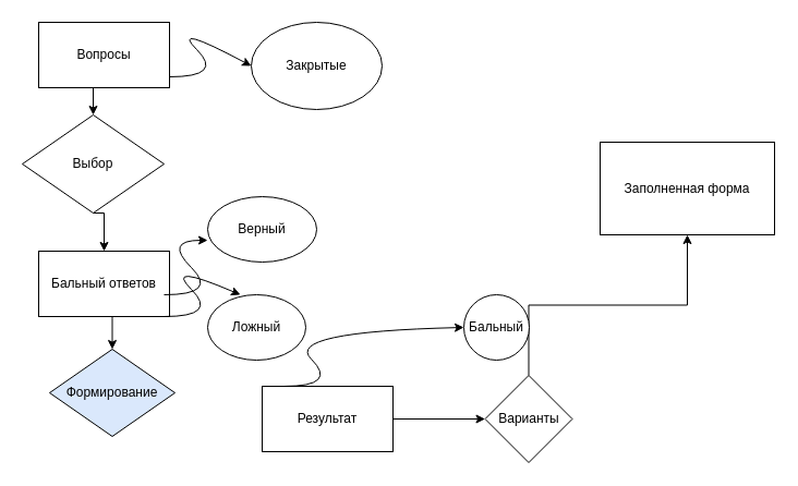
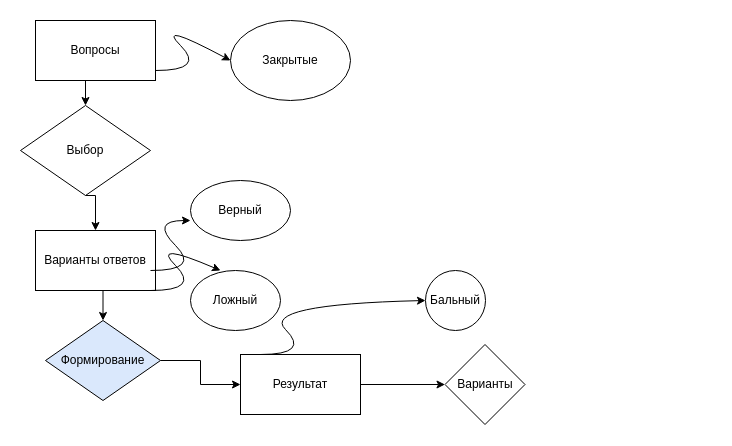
  <mxCell id="0" />
  <mxCell id="1" parent="0" />
  <mxCell id="2" style="edgeStyle=orthogonalEdgeStyle;rounded=0;orthogonalLoop=1;jettySize=auto;html=1;exitX=0.5;exitY=1;exitDx=0;exitDy=0;entryX=0.5;entryY=0;entryDx=0;entryDy=0;" edge="1" parent="1" source="3" target="5"><mxGeometry relative="1" as="geometry" /></mxCell>
  <mxCell id="3" value="Вопросы" style="rounded=0;whiteSpace=wrap;html=1;" vertex="1" parent="1"><mxGeometry x="35" y="20" width="120" height="60" as="geometry" /></mxCell>
  <mxCell id="4" style="edgeStyle=orthogonalEdgeStyle;rounded=0;orthogonalLoop=1;jettySize=auto;html=1;exitX=0.5;exitY=1;exitDx=0;exitDy=0;entryX=0.5;entryY=0;entryDx=0;entryDy=0;" edge="1" parent="1" source="5" target="7"><mxGeometry relative="1" as="geometry" /></mxCell>
  <mxCell id="5" value="Выбор" style="rhombus;whiteSpace=wrap;html=1;" vertex="1" parent="1"><mxGeometry x="20" y="105" width="130" height="90" as="geometry" /></mxCell>
  <mxCell id="6" style="edgeStyle=orthogonalEdgeStyle;rounded=0;orthogonalLoop=1;jettySize=auto;html=1;exitX=0.5;exitY=1;exitDx=0;exitDy=0;entryX=0.5;entryY=0;entryDx=0;entryDy=0;" edge="1" parent="1" source="7" target="9"><mxGeometry relative="1" as="geometry" /></mxCell>
- <mxCell id="7" value="Бальный ответов" style="rounded=0;whiteSpace=wrap;html=1;" vertex="1" parent="1"><mxGeometry x="35" y="230" width="120" height="60" as="geometry" /></mxCell>
+ <mxCell id="7" value="Варианты ответов" style="rounded=0;whiteSpace=wrap;html=1;" vertex="1" parent="1"><mxGeometry x="35" y="230" width="120" height="60" as="geometry" /></mxCell>
+ <mxCell id="8" style="edgeStyle=orthogonalEdgeStyle;rounded=0;orthogonalLoop=1;jettySize=auto;html=1;exitX=1;exitY=0.5;exitDx=0;exitDy=0;entryX=0;entryY=0.5;entryDx=0;entryDy=0;" edge="1" parent="1" source="9" target="13"><mxGeometry relative="1" as="geometry" /></mxCell>
  <mxCell id="9" value="Формирование" style="rhombus;whiteSpace=wrap;html=1;fillColor=#dae8fc;" vertex="1" parent="1"><mxGeometry x="45" y="320" width="115" height="80" as="geometry" /></mxCell>
- <mxCell id="10" style="edgeStyle=orthogonalEdgeStyle;rounded=0;orthogonalLoop=1;jettySize=auto;html=1;exitX=0.5;exitY=0;exitDx=0;exitDy=0;entryX=0.5;entryY=1;entryDx=0;entryDy=0;" edge="1" parent="1" source="11" target="14"><mxGeometry relative="1" as="geometry" /></mxCell>
  <mxCell id="11" value="Варианты" style="rhombus;whiteSpace=wrap;html=1;" vertex="1" parent="1"><mxGeometry x="444.5" y="344" width="80" height="80" as="geometry" /></mxCell>
  <mxCell id="12" style="edgeStyle=orthogonalEdgeStyle;rounded=0;orthogonalLoop=1;jettySize=auto;html=1;exitX=1;exitY=0.5;exitDx=0;exitDy=0;entryX=0;entryY=0.5;entryDx=0;entryDy=0;" edge="1" parent="1" source="13" target="11"><mxGeometry relative="1" as="geometry" /></mxCell>
  <mxCell id="13" value="Результат" style="rounded=0;whiteSpace=wrap;html=1;" vertex="1" parent="1"><mxGeometry x="240" y="354" width="120" height="60" as="geometry" /></mxCell>
- <mxCell id="14" value="Заполненная форма" style="rounded=0;whiteSpace=wrap;html=1;" vertex="1" parent="1"><mxGeometry x="550" y="130" width="160" height="85" as="geometry" /></mxCell>
  <mxCell id="15" value="Закрытые" style="ellipse;whiteSpace=wrap;html=1;" vertex="1" parent="1"><mxGeometry x="230" y="20" width="120" height="80" as="geometry" /></mxCell>
  <mxCell id="16" value="Верный" style="ellipse;whiteSpace=wrap;html=1;" vertex="1" parent="1"><mxGeometry x="190" y="180" width="100" height="60" as="geometry" /></mxCell>
  <mxCell id="17" value="Ложный" style="ellipse;whiteSpace=wrap;html=1;" vertex="1" parent="1"><mxGeometry x="190" y="270" width="90" height="60" as="geometry" /></mxCell>
  <mxCell id="18" value="Бальный" style="ellipse;whiteSpace=wrap;html=1;" vertex="1" parent="1"><mxGeometry x="425" y="270" width="60" height="60" as="geometry" /></mxCell>
  <mxCell id="19" value="" style="curved=1;endArrow=classic;html=1;rounded=0;entryX=0;entryY=0.5;entryDx=0;entryDy=0;" edge="1" parent="1" target="15"><mxGeometry width="50" height="50" relative="1" as="geometry"><mxPoint x="155" y="70" as="sourcePoint" /><mxPoint x="205" y="20" as="targetPoint" /><Array as="points"><mxPoint x="205" y="70" /><mxPoint x="155" y="20" /></Array></mxGeometry></mxCell>
  <mxCell id="20" value="" style="curved=1;endArrow=classic;html=1;rounded=0;entryX=0;entryY=0.5;entryDx=0;entryDy=0;" edge="1" parent="1" target="18"><mxGeometry width="50" height="50" relative="1" as="geometry"><mxPoint x="260" y="354" as="sourcePoint" /><mxPoint x="310" y="304" as="targetPoint" /><Array as="points"><mxPoint x="310" y="354" /><mxPoint x="260" y="304" /></Array></mxGeometry></mxCell>
  <mxCell id="21" value="" style="curved=1;endArrow=classic;html=1;rounded=0;" edge="1" parent="1"><mxGeometry width="50" height="50" relative="1" as="geometry"><mxPoint x="150" y="270" as="sourcePoint" /><mxPoint x="190" y="220" as="targetPoint" /><Array as="points"><mxPoint x="200" y="270" /><mxPoint x="150" y="220" /></Array></mxGeometry></mxCell>
  <mxCell id="22" value="" style="curved=1;endArrow=classic;html=1;rounded=0;" edge="1" parent="1"><mxGeometry width="50" height="50" relative="1" as="geometry"><mxPoint x="150" y="290" as="sourcePoint" /><mxPoint x="220" y="270" as="targetPoint" /><Array as="points"><mxPoint x="200" y="290" /><mxPoint x="150" y="240" /></Array></mxGeometry></mxCell>
